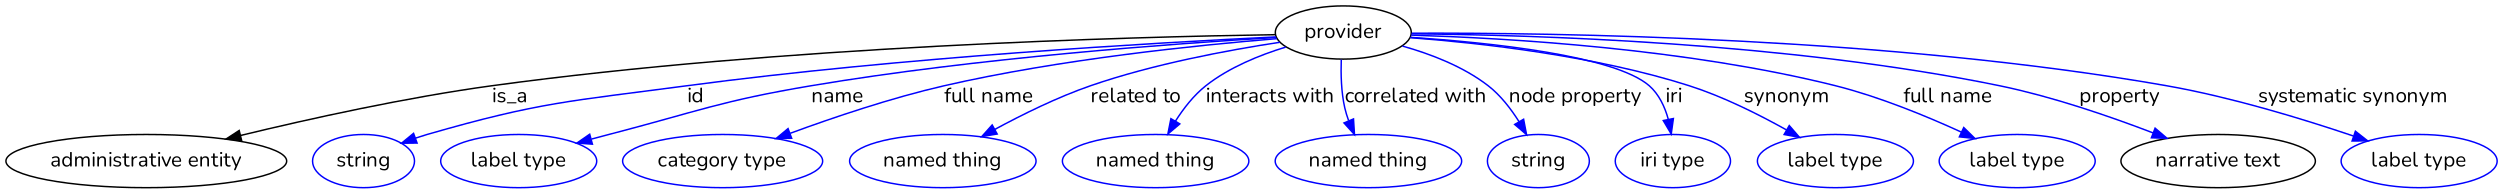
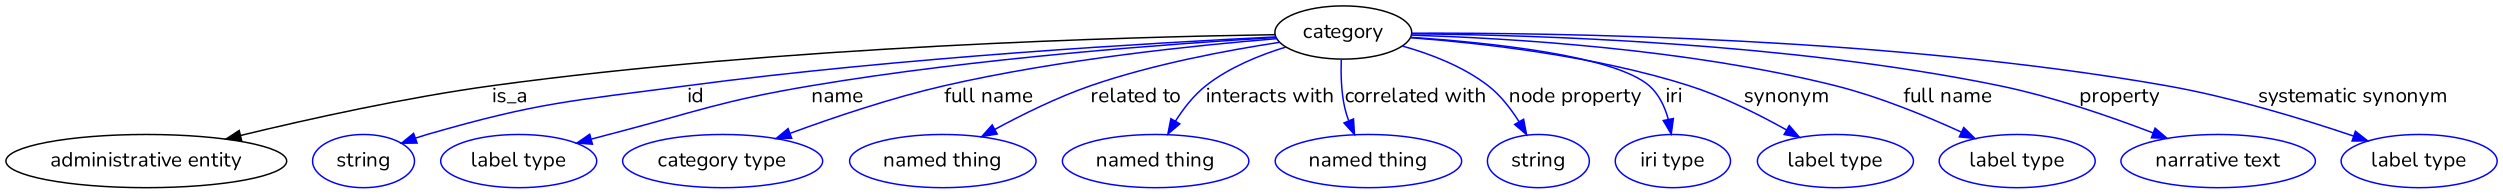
  digraph {
    fontname=Nunito
    node [fontname=Nunito color=blue]
    edge [fontname=Nunito color=blue style=solid]
-   n1 [height=0.5 label=provider width=1.1193 color=""]
+   n1 [height=0.5 label=category width=1.1193 color=""]
    "administrative entity" [height=0.5 width=2.329 color=""]
    n3 [height=0.5 label=string width=0.84854]
    n4 [height=0.5 label="label type" width=1.2638]
    n5 [height=0.5 label="category type" width=1.6249]
    n6 [height=0.5 label="named thing" width=1.5346]
    n7 [height=0.5 label="named thing" width=1.5346]
    n8 [height=0.5 label="named thing" width=1.5346]
    n9 [height=0.5 label=string width=0.84854]
    n10 [height=0.5 label="iri type" width=1.011]
    n11 [height=0.5 label="label type" width=1.2638]
    n12 [height=0.5 label="label type" width=1.2638]
-   n13 [color=black height=0.5 label="narrative text" width=1.6068]
+   n13 [height=0.5 label="narrative text" width=1.6068]
    n14 [height=0.5 label="label type" width=1.2638]
    n1 -> "administrative entity" [label=is_a color="" style=""]
    n1 -> n3 [label=id]
    n1 -> n4 [label=name]
    n1 -> n5 [label="full name"]
    n1 -> n6 [label="related to"]
    n1 -> n7 [label="interacts with"]
    n1 -> n8 [label="correlated with"]
    n1 -> n9 [label="node property"]
    n1 -> n10 [label=iri]
    n1 -> n11 [label=synonym]
    n1 -> n12 [label="full name"]
    n1 -> n13 [label=property]
    n1 -> n14 [label="systematic synonym"]
  }
